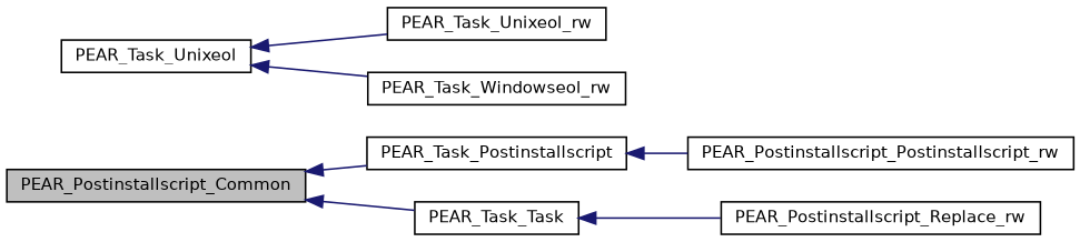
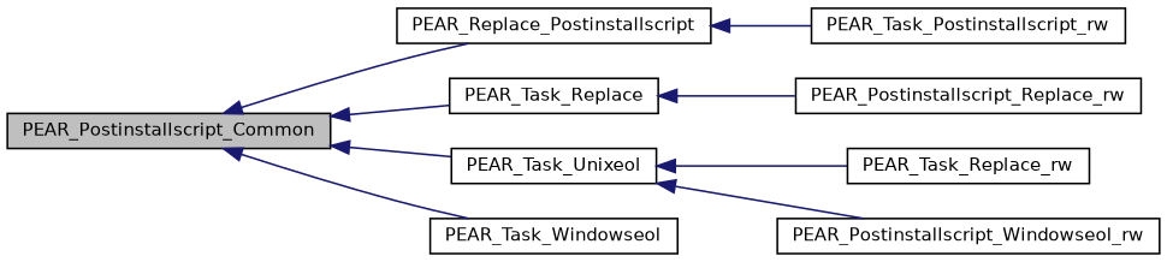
  digraph {
    rankdir=LR
    node [color=black fillcolor=white fontname=Helvetica fontsize=10 shape=record style=filled]
    edge [color=midnightblue dir=back fontname=Helvetica fontsize=10 labelfontname=Helvetica labelfontsize=10 style=solid]
    n1 [fillcolor=grey75 fontcolor=black height=0.2 label=PEAR_Postinstallscript_Common width=0.4]
-   n2 [height=0.2 label=PEAR_Task_Postinstallscript width=0.4]
-   n3 [height=0.2 label=PEAR_Task_Task width=0.4]
+   n2 [height=0.2 label=PEAR_Replace_Postinstallscript width=0.4]
+   n3 [height=0.2 label=PEAR_Task_Replace width=0.4]
    n4 [height=0.2 label=PEAR_Task_Unixeol width=0.4]
-   n6 [height=0.2 label=PEAR_Postinstallscript_Postinstallscript_rw width=0.4]
+   n5 [height=0.2 label=PEAR_Task_Windowseol width=0.4]
+   n6 [height=0.2 label=PEAR_Task_Postinstallscript_rw width=0.4]
    n7 [height=0.2 label=PEAR_Postinstallscript_Replace_rw width=0.4]
-   n8 [height=0.2 label=PEAR_Task_Unixeol_rw width=0.4]
-   n9 [height=0.2 label=PEAR_Task_Windowseol_rw width=0.4]
+   n8 [height=0.2 label=PEAR_Task_Replace_rw width=0.4]
+   n9 [height=0.2 label=PEAR_Postinstallscript_Windowseol_rw width=0.4]
    n1 -> n2
    n1 -> n3
+   n1 -> n4
+   n1 -> n5
    n2 -> n6
    n3 -> n7
    n4 -> n8
    n4 -> n9
  }
